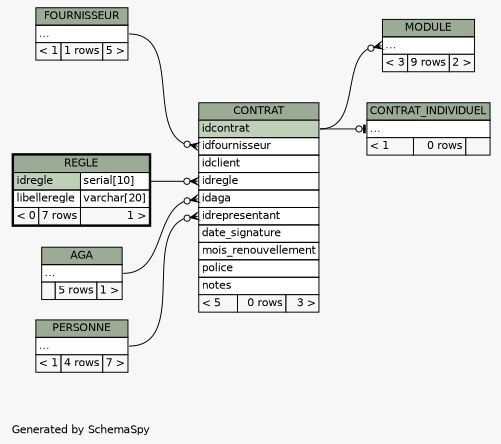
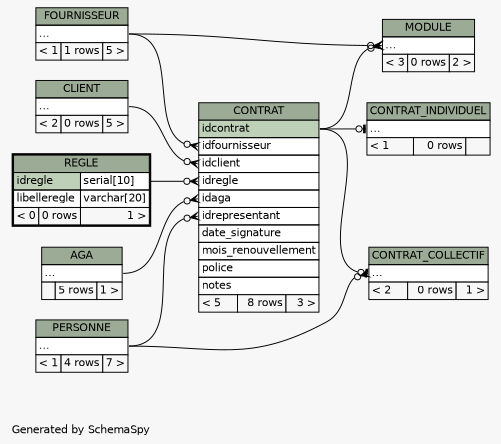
  digraph {
    bgcolor="#f7f7f7"
    fontname=Helvetica
    fontsize=11
    label="\nGenerated by SchemaSpy"
    labeljust=l
    nodesep=0.18
    rankdir=RL
    ranksep=0.46
    node [fontname=Helvetica fontsize=11 shape=plaintext]
    edge [arrowhead=none arrowsize=0.8 arrowtail=crowodot dir=back headport="elipses:e" tailport="elipses:w"]
-   n1 [label=<     <TABLE BORDER="0" CELLBORDER="1" CELLSPACING="0" BGCOLOR="#ffffff">       <TR><TD COLSPAN="3" BGCOLOR="#9bab96" ALIGN="CENTER">CONTRAT</TD></TR>       <TR><TD PORT="idcontrat" COLSPAN="3" BGCOLOR="#bed1b8" ALIGN="LEFT">idcontrat</TD></TR>       <TR><TD PORT="idfournisseur" COLSPAN="3" ALIGN="LEFT">idfournisseur</TD></TR>       <TR><TD PORT="idclient" COLSPAN="3" ALIGN="LEFT">idclient</TD></TR>       <TR><TD PORT="idregle" COLSPAN="3" ALIGN="LEFT">idregle</TD></TR>       <TR><TD PORT="idaga" COLSPAN="3" ALIGN="LEFT">idaga</TD></TR>       <TR><TD PORT="idrepresentant" COLSPAN="3" ALIGN="LEFT">idrepresentant</TD></TR>       <TR><TD PORT="date_signature" COLSPAN="3" ALIGN="LEFT">date_signature</TD></TR>       <TR><TD PORT="mois_renouvellement" COLSPAN="3" ALIGN="LEFT">mois_renouvellement</TD></TR>       <TR><TD PORT="police" COLSPAN="3" ALIGN="LEFT">police</TD></TR>       <TR><TD PORT="notes" COLSPAN="3" ALIGN="LEFT">notes</TD></TR>       <TR><TD ALIGN="LEFT" BGCOLOR="#f7f7f7">&lt; 5</TD><TD ALIGN="RIGHT" BGCOLOR="#f7f7f7">0 rows</TD><TD ALIGN="RIGHT" BGCOLOR="#f7f7f7">3 &gt;</TD></TR>     </TABLE>>]
+   n1 [label=<     <TABLE BORDER="0" CELLBORDER="1" CELLSPACING="0" BGCOLOR="#ffffff">       <TR><TD COLSPAN="3" BGCOLOR="#9bab96" ALIGN="CENTER">CONTRAT</TD></TR>       <TR><TD PORT="idcontrat" COLSPAN="3" BGCOLOR="#bed1b8" ALIGN="LEFT">idcontrat</TD></TR>       <TR><TD PORT="idfournisseur" COLSPAN="3" ALIGN="LEFT">idfournisseur</TD></TR>       <TR><TD PORT="idclient" COLSPAN="3" ALIGN="LEFT">idclient</TD></TR>       <TR><TD PORT="idregle" COLSPAN="3" ALIGN="LEFT">idregle</TD></TR>       <TR><TD PORT="idaga" COLSPAN="3" ALIGN="LEFT">idaga</TD></TR>       <TR><TD PORT="idrepresentant" COLSPAN="3" ALIGN="LEFT">idrepresentant</TD></TR>       <TR><TD PORT="date_signature" COLSPAN="3" ALIGN="LEFT">date_signature</TD></TR>       <TR><TD PORT="mois_renouvellement" COLSPAN="3" ALIGN="LEFT">mois_renouvellement</TD></TR>       <TR><TD PORT="police" COLSPAN="3" ALIGN="LEFT">police</TD></TR>       <TR><TD PORT="notes" COLSPAN="3" ALIGN="LEFT">notes</TD></TR>       <TR><TD ALIGN="LEFT" BGCOLOR="#f7f7f7">&lt; 5</TD><TD ALIGN="RIGHT" BGCOLOR="#f7f7f7">8 rows</TD><TD ALIGN="RIGHT" BGCOLOR="#f7f7f7">3 &gt;</TD></TR>     </TABLE>>]
    n2 [label=<     <TABLE BORDER="0" CELLBORDER="1" CELLSPACING="0" BGCOLOR="#ffffff">       <TR><TD COLSPAN="3" BGCOLOR="#9bab96" ALIGN="CENTER">AGA</TD></TR>       <TR><TD PORT="elipses" COLSPAN="3" ALIGN="LEFT">...</TD></TR>       <TR><TD ALIGN="LEFT" BGCOLOR="#f7f7f7">  </TD><TD ALIGN="RIGHT" BGCOLOR="#f7f7f7">5 rows</TD><TD ALIGN="RIGHT" BGCOLOR="#f7f7f7">1 &gt;</TD></TR>     </TABLE>>]
+   n3 [label=<     <TABLE BORDER="0" CELLBORDER="1" CELLSPACING="0" BGCOLOR="#ffffff">       <TR><TD COLSPAN="3" BGCOLOR="#9bab96" ALIGN="CENTER">CLIENT</TD></TR>       <TR><TD PORT="elipses" COLSPAN="3" ALIGN="LEFT">...</TD></TR>       <TR><TD ALIGN="LEFT" BGCOLOR="#f7f7f7">&lt; 2</TD><TD ALIGN="RIGHT" BGCOLOR="#f7f7f7">0 rows</TD><TD ALIGN="RIGHT" BGCOLOR="#f7f7f7">5 &gt;</TD></TR>     </TABLE>>]
    n4 [label=<     <TABLE BORDER="0" CELLBORDER="1" CELLSPACING="0" BGCOLOR="#ffffff">       <TR><TD COLSPAN="3" BGCOLOR="#9bab96" ALIGN="CENTER">FOURNISSEUR</TD></TR>       <TR><TD PORT="elipses" COLSPAN="3" ALIGN="LEFT">...</TD></TR>       <TR><TD ALIGN="LEFT" BGCOLOR="#f7f7f7">&lt; 1</TD><TD ALIGN="RIGHT" BGCOLOR="#f7f7f7">1 rows</TD><TD ALIGN="RIGHT" BGCOLOR="#f7f7f7">5 &gt;</TD></TR>     </TABLE>>]
-   n5 [label=<     <TABLE BORDER="2" CELLBORDER="1" CELLSPACING="0" BGCOLOR="#ffffff">       <TR><TD COLSPAN="3" BGCOLOR="#9bab96" ALIGN="CENTER">REGLE</TD></TR>       <TR><TD PORT="idregle" COLSPAN="2" BGCOLOR="#bed1b8" ALIGN="LEFT">idregle</TD><TD PORT="idregle.type" ALIGN="LEFT">serial[10]</TD></TR>       <TR><TD PORT="libelleregle" COLSPAN="2" ALIGN="LEFT">libelleregle</TD><TD PORT="libelleregle.type" ALIGN="LEFT">varchar[20]</TD></TR>       <TR><TD ALIGN="LEFT" BGCOLOR="#f7f7f7">&lt; 0</TD><TD ALIGN="RIGHT" BGCOLOR="#f7f7f7">7 rows</TD><TD ALIGN="RIGHT" BGCOLOR="#f7f7f7">1 &gt;</TD></TR>     </TABLE>>]
+   n5 [label=<     <TABLE BORDER="2" CELLBORDER="1" CELLSPACING="0" BGCOLOR="#ffffff">       <TR><TD COLSPAN="3" BGCOLOR="#9bab96" ALIGN="CENTER">REGLE</TD></TR>       <TR><TD PORT="idregle" COLSPAN="2" BGCOLOR="#bed1b8" ALIGN="LEFT">idregle</TD><TD PORT="idregle.type" ALIGN="LEFT">serial[10]</TD></TR>       <TR><TD PORT="libelleregle" COLSPAN="2" ALIGN="LEFT">libelleregle</TD><TD PORT="libelleregle.type" ALIGN="LEFT">varchar[20]</TD></TR>       <TR><TD ALIGN="LEFT" BGCOLOR="#f7f7f7">&lt; 0</TD><TD ALIGN="RIGHT" BGCOLOR="#f7f7f7">0 rows</TD><TD ALIGN="RIGHT" BGCOLOR="#f7f7f7">1 &gt;</TD></TR>     </TABLE>>]
    n6 [label=<     <TABLE BORDER="0" CELLBORDER="1" CELLSPACING="0" BGCOLOR="#ffffff">       <TR><TD COLSPAN="3" BGCOLOR="#9bab96" ALIGN="CENTER">PERSONNE</TD></TR>       <TR><TD PORT="elipses" COLSPAN="3" ALIGN="LEFT">...</TD></TR>       <TR><TD ALIGN="LEFT" BGCOLOR="#f7f7f7">&lt; 1</TD><TD ALIGN="RIGHT" BGCOLOR="#f7f7f7">4 rows</TD><TD ALIGN="RIGHT" BGCOLOR="#f7f7f7">7 &gt;</TD></TR>     </TABLE>>]
+   n7 [label=<     <TABLE BORDER="0" CELLBORDER="1" CELLSPACING="0" BGCOLOR="#ffffff">       <TR><TD COLSPAN="3" BGCOLOR="#9bab96" ALIGN="CENTER">CONTRAT_COLLECTIF</TD></TR>       <TR><TD PORT="elipses" COLSPAN="3" ALIGN="LEFT">...</TD></TR>       <TR><TD ALIGN="LEFT" BGCOLOR="#f7f7f7">&lt; 2</TD><TD ALIGN="RIGHT" BGCOLOR="#f7f7f7">0 rows</TD><TD ALIGN="RIGHT" BGCOLOR="#f7f7f7">1 &gt;</TD></TR>     </TABLE>>]
    n8 [label=<     <TABLE BORDER="0" CELLBORDER="1" CELLSPACING="0" BGCOLOR="#ffffff">       <TR><TD COLSPAN="3" BGCOLOR="#9bab96" ALIGN="CENTER">CONTRAT_INDIVIDUEL</TD></TR>       <TR><TD PORT="elipses" COLSPAN="3" ALIGN="LEFT">...</TD></TR>       <TR><TD ALIGN="LEFT" BGCOLOR="#f7f7f7">&lt; 1</TD><TD ALIGN="RIGHT" BGCOLOR="#f7f7f7">0 rows</TD><TD ALIGN="RIGHT" BGCOLOR="#f7f7f7">  </TD></TR>     </TABLE>>]
-   n9 [label=<     <TABLE BORDER="0" CELLBORDER="1" CELLSPACING="0" BGCOLOR="#ffffff">       <TR><TD COLSPAN="3" BGCOLOR="#9bab96" ALIGN="CENTER">MODULE</TD></TR>       <TR><TD PORT="elipses" COLSPAN="3" ALIGN="LEFT">...</TD></TR>       <TR><TD ALIGN="LEFT" BGCOLOR="#f7f7f7">&lt; 3</TD><TD ALIGN="RIGHT" BGCOLOR="#f7f7f7">9 rows</TD><TD ALIGN="RIGHT" BGCOLOR="#f7f7f7">2 &gt;</TD></TR>     </TABLE>>]
+   n9 [label=<     <TABLE BORDER="0" CELLBORDER="1" CELLSPACING="0" BGCOLOR="#ffffff">       <TR><TD COLSPAN="3" BGCOLOR="#9bab96" ALIGN="CENTER">MODULE</TD></TR>       <TR><TD PORT="elipses" COLSPAN="3" ALIGN="LEFT">...</TD></TR>       <TR><TD ALIGN="LEFT" BGCOLOR="#f7f7f7">&lt; 3</TD><TD ALIGN="RIGHT" BGCOLOR="#f7f7f7">0 rows</TD><TD ALIGN="RIGHT" BGCOLOR="#f7f7f7">2 &gt;</TD></TR>     </TABLE>>]
    n1 -> n2 [tailport="idaga:w"]
+   n1 -> n3 [tailport="idclient:w"]
    n1 -> n4 [tailport="idfournisseur:w"]
    n1 -> n5 [headport="idregle.type:e" tailport="idregle:w"]
    n1 -> n6 [tailport="idrepresentant:w"]
+   n7 -> n1 [arrowtail=teeodot headport="idcontrat:e"]
+   n7 -> n6
    n8 -> n1 [arrowtail=teeodot headport="idcontrat:e"]
    n9 -> n1 [headport="idcontrat:e"]
+   n9 -> n4
  }
